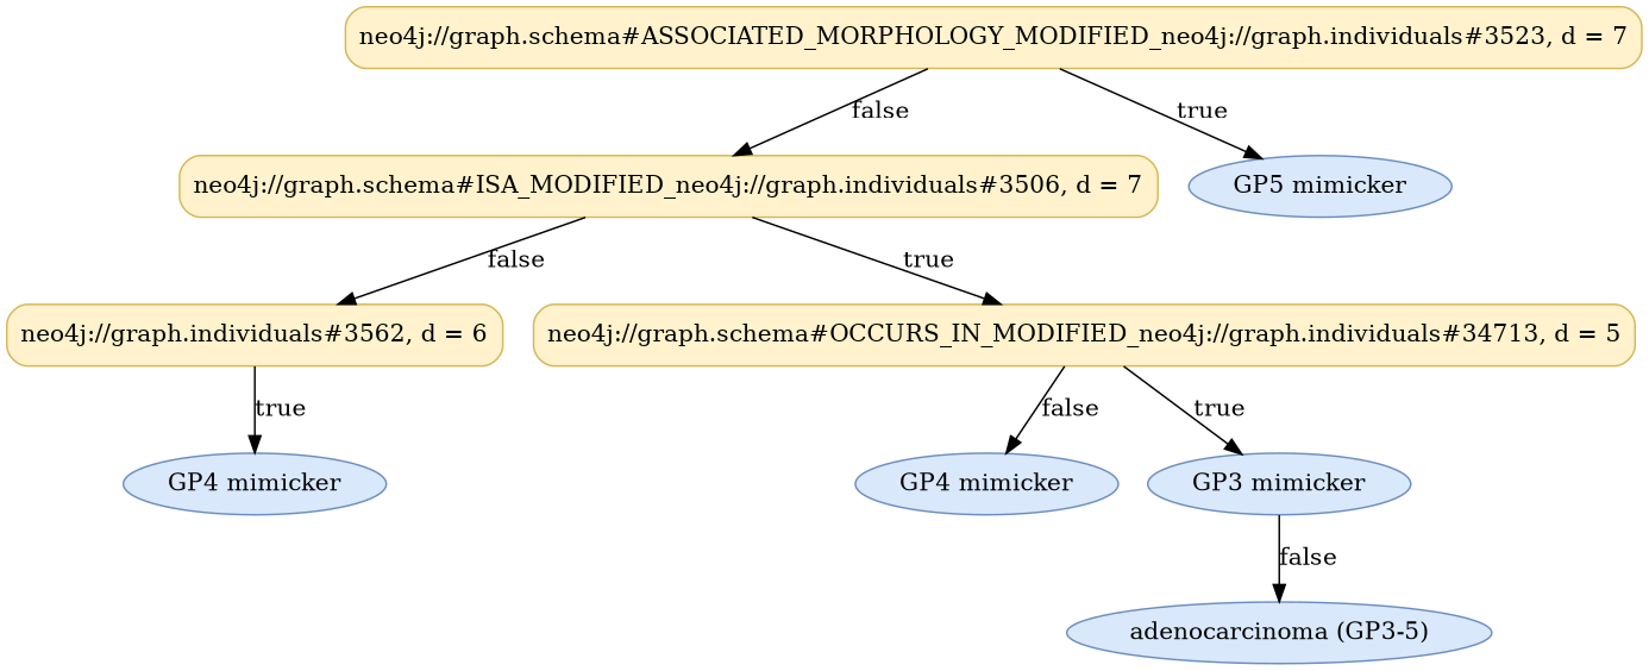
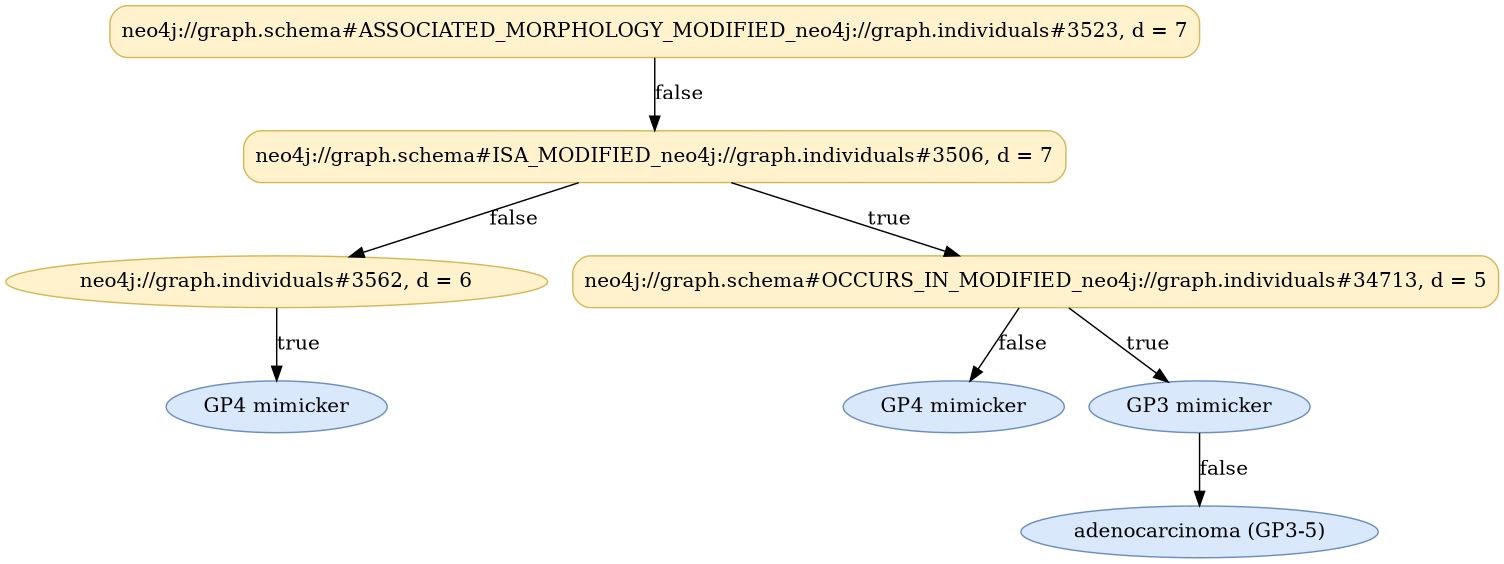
  digraph {
    fontname="Times-Roman"
    node [color="#6C8EBF" fillcolor="#DAE8FC" fontname="Times-Roman" shape=ellipse style="rounded,filled"]
    n1 [color="#D6B656" fillcolor="#FFF2CC" label="neo4j://graph.schema#ASSOCIATED_MORPHOLOGY_MODIFIED_neo4j://graph.individuals#3523, d = 7" shape=box]
    n2 [color="#D6B656" fillcolor="#FFF2CC" label="neo4j://graph.schema#ISA_MODIFIED_neo4j://graph.individuals#3506, d = 7" shape=box]
-   n3 [label="GP5 mimicker"]
-   n4 [color="#D6B656" fillcolor="#FFF2CC" label="neo4j://graph.individuals#3562, d = 6" shape=box]
+   n4 [color="#D6B656" fillcolor="#FFF2CC" label="neo4j://graph.individuals#3562, d = 6"]
    n5 [color="#D6B656" fillcolor="#FFF2CC" label="neo4j://graph.schema#OCCURS_IN_MODIFIED_neo4j://graph.individuals#34713, d = 5" shape=box]
    n6 [label="GP4 mimicker"]
    n7 [label="GP4 mimicker"]
    n8 [label="GP3 mimicker"]
    n9 [label="adenocarcinoma (GP3-5)"]
    n1 -> n2 [label=false]
-   n1 -> n3 [label=true]
    n2 -> n4 [label=false]
    n2 -> n5 [label=true]
    n4 -> n6 [label=true]
    n5 -> n7 [label=false]
    n5 -> n8 [label=true]
    n8 -> n9 [label=false]
  }
